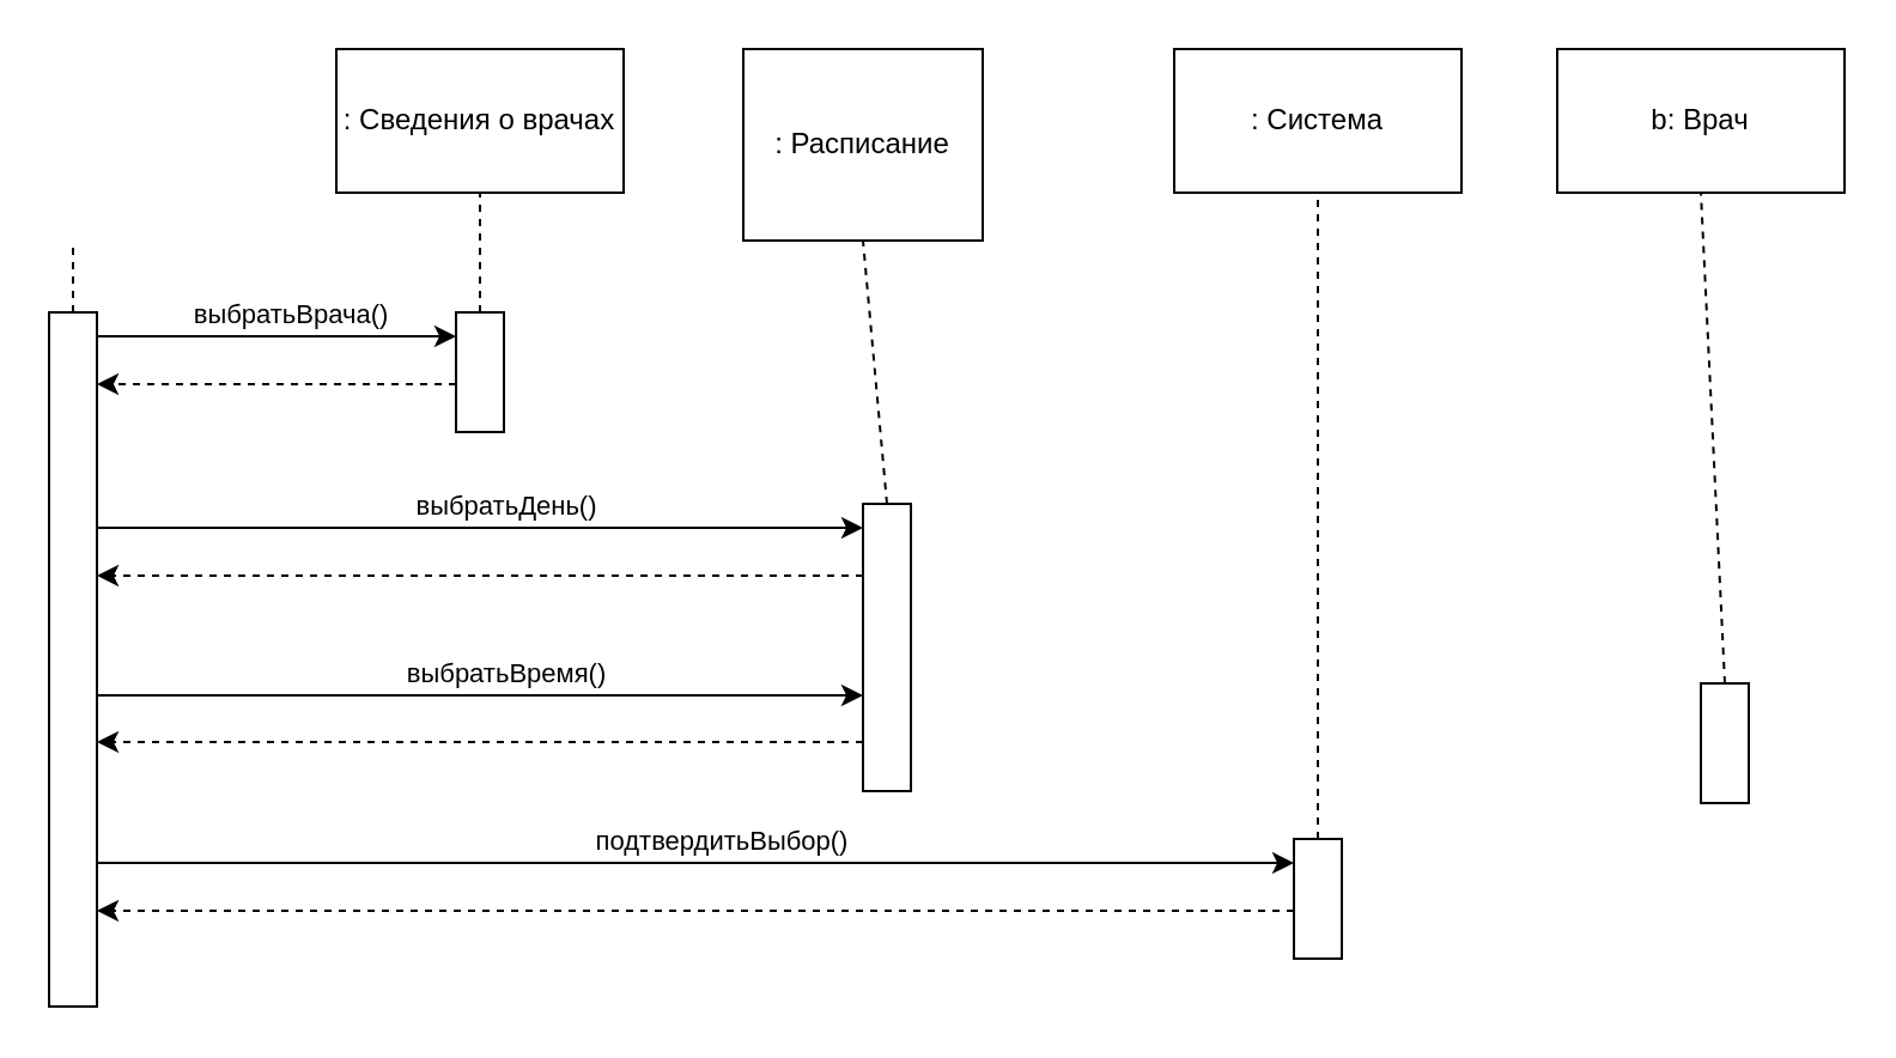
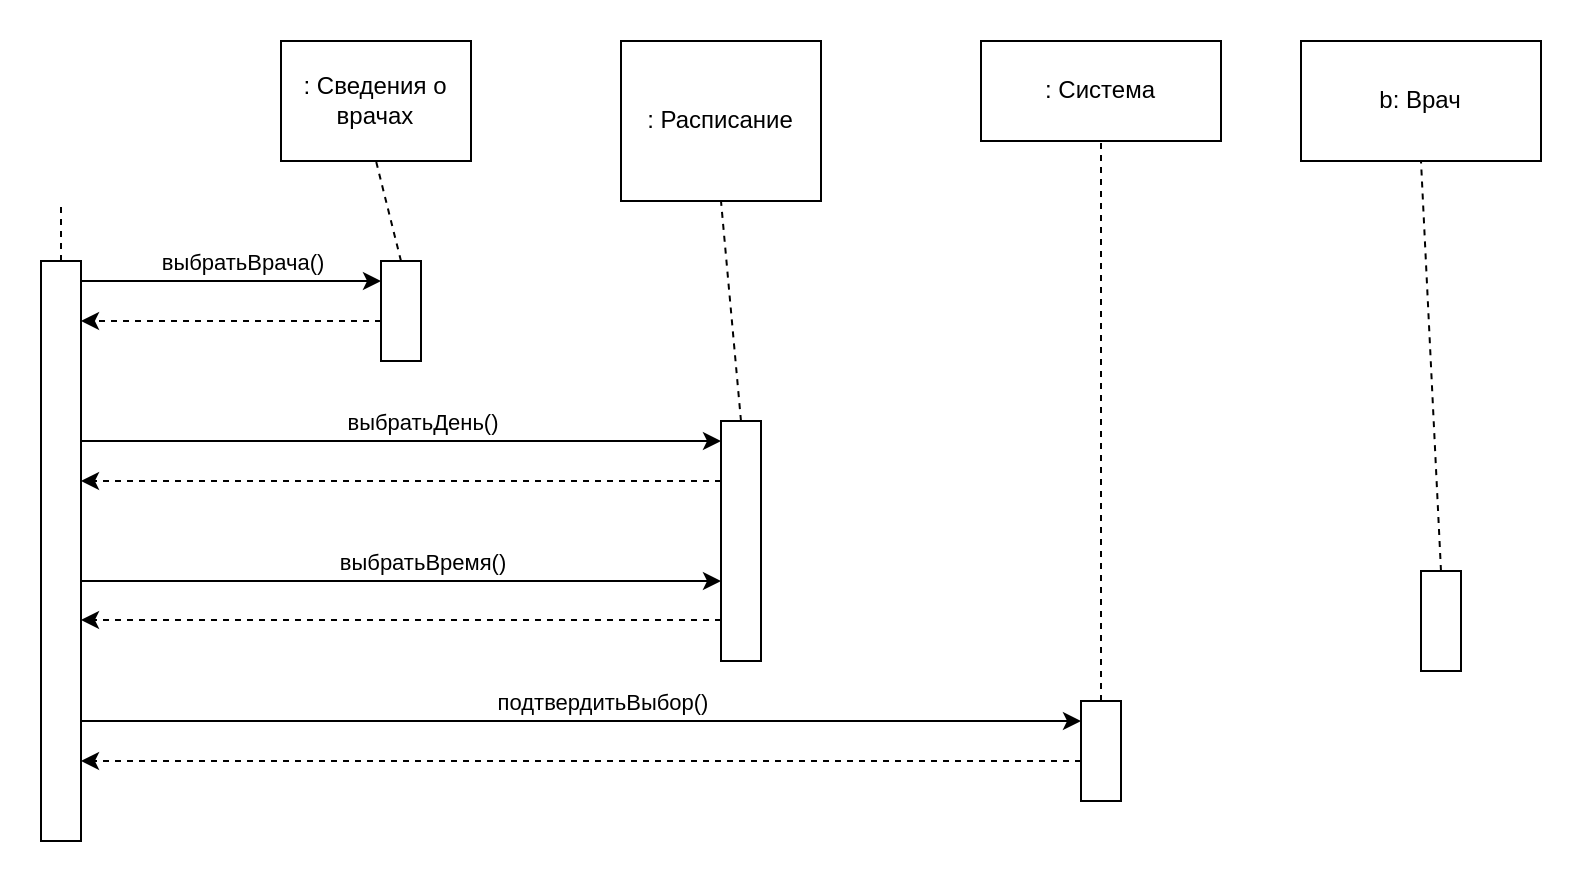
  <mxCell id="0" />
  <mxCell id="1" parent="0" />
- <mxCell id="2" value=": Система" style="rounded=0;whiteSpace=wrap;html=1;" vertex="1" parent="1"><mxGeometry x="490" y="20" width="120" height="60" as="geometry" /></mxCell>
+ <mxCell id="2" value=": Система" style="rounded=0;whiteSpace=wrap;html=1;" vertex="1" parent="1"><mxGeometry x="490" y="20" width="120" height="50" as="geometry" /></mxCell>
  <mxCell id="3" value=": Расписание" style="rounded=0;whiteSpace=wrap;html=1;" vertex="1" parent="1"><mxGeometry x="310" y="20" width="100" height="80" as="geometry" /></mxCell>
- <mxCell id="4" value=": Сведения о врачах" style="rounded=0;whiteSpace=wrap;html=1;" vertex="1" parent="1"><mxGeometry x="140" y="20" width="120" height="60" as="geometry" /></mxCell>
+ <mxCell id="4" value=": Сведения о врачах" style="rounded=0;whiteSpace=wrap;html=1;" vertex="1" parent="1"><mxGeometry x="140" y="20" width="95" height="60" as="geometry" /></mxCell>
  <mxCell id="5" value="" style="rounded=0;whiteSpace=wrap;html=1;" vertex="1" parent="1"><mxGeometry x="20" y="130" width="20" height="290" as="geometry" /></mxCell>
  <mxCell id="6" value="" style="endArrow=none;dashed=1;html=1;rounded=0;exitX=0.5;exitY=0;exitDx=0;exitDy=0;" edge="1" parent="1" source="5"><mxGeometry width="50" height="50" relative="1" as="geometry"><mxPoint x="420" y="300" as="sourcePoint" /><mxPoint x="30" y="100" as="targetPoint" /></mxGeometry></mxCell>
  <mxCell id="7" value="" style="rounded=0;whiteSpace=wrap;html=1;" vertex="1" parent="1"><mxGeometry x="540" y="350" width="20" height="50" as="geometry" /></mxCell>
  <mxCell id="8" value="" style="endArrow=classic;html=1;rounded=0;" edge="1" parent="1"><mxGeometry relative="1" as="geometry"><mxPoint x="40" y="140" as="sourcePoint" /><mxPoint x="190" y="140" as="targetPoint" /></mxGeometry></mxCell>
  <mxCell id="9" value="выбратьВрача()" style="edgeLabel;resizable=0;html=1;;align=center;verticalAlign=middle;" connectable="0" vertex="1" parent="8"><mxGeometry relative="1" as="geometry"><mxPoint x="5" y="-10" as="offset" /></mxGeometry></mxCell>
  <mxCell id="10" value="" style="endArrow=none;dashed=1;html=1;rounded=0;entryX=0.5;entryY=1;entryDx=0;entryDy=0;exitX=0.5;exitY=0;exitDx=0;exitDy=0;" edge="1" parent="1" source="7" target="2"><mxGeometry width="50" height="50" relative="1" as="geometry"><mxPoint x="590.5" y="150" as="sourcePoint" /><mxPoint x="590" y="100" as="targetPoint" /></mxGeometry></mxCell>
  <mxCell id="11" value="" style="rounded=0;whiteSpace=wrap;html=1;" vertex="1" parent="1"><mxGeometry x="360" y="210" width="20" height="120" as="geometry" /></mxCell>
  <mxCell id="12" value="" style="rounded=0;whiteSpace=wrap;html=1;" vertex="1" parent="1"><mxGeometry x="190" y="130" width="20" height="50" as="geometry" /></mxCell>
  <mxCell id="13" value="" style="endArrow=none;dashed=1;html=1;rounded=0;entryX=0.5;entryY=1;entryDx=0;entryDy=0;exitX=0.5;exitY=0;exitDx=0;exitDy=0;" edge="1" source="12" parent="1" target="4"><mxGeometry width="50" height="50" relative="1" as="geometry"><mxPoint x="240.5" y="250" as="sourcePoint" /><mxPoint x="200" y="180" as="targetPoint" /></mxGeometry></mxCell>
  <mxCell id="14" value="" style="endArrow=none;dashed=1;html=1;rounded=0;entryX=0.5;entryY=1;entryDx=0;entryDy=0;exitX=0.5;exitY=0;exitDx=0;exitDy=0;" edge="1" parent="1" source="11" target="3"><mxGeometry width="50" height="50" relative="1" as="geometry"><mxPoint x="560" y="240" as="sourcePoint" /><mxPoint x="560" y="90" as="targetPoint" /></mxGeometry></mxCell>
  <mxCell id="15" value="b: Врач" style="rounded=0;whiteSpace=wrap;html=1;" vertex="1" parent="1"><mxGeometry x="650" y="20" width="120" height="60" as="geometry" /></mxCell>
  <mxCell id="16" value="" style="rounded=0;whiteSpace=wrap;html=1;" vertex="1" parent="1"><mxGeometry x="710" y="285" width="20" height="50" as="geometry" /></mxCell>
  <mxCell id="17" value="" style="endArrow=none;dashed=1;html=1;rounded=0;entryX=0.5;entryY=1;entryDx=0;entryDy=0;exitX=0.5;exitY=0;exitDx=0;exitDy=0;" edge="1" source="16" parent="1" target="15"><mxGeometry width="50" height="50" relative="1" as="geometry"><mxPoint x="760.5" y="305" as="sourcePoint" /><mxPoint x="720" y="135" as="targetPoint" /></mxGeometry></mxCell>
  <mxCell id="18" value="" style="endArrow=classic;html=1;rounded=0;" edge="1" parent="1"><mxGeometry relative="1" as="geometry"><mxPoint x="40" y="220" as="sourcePoint" /><mxPoint x="360" y="220" as="targetPoint" /></mxGeometry></mxCell>
  <mxCell id="19" value="выбратьДень()" style="edgeLabel;resizable=0;html=1;;align=center;verticalAlign=middle;" connectable="0" vertex="1" parent="18"><mxGeometry relative="1" as="geometry"><mxPoint x="10" y="-10" as="offset" /></mxGeometry></mxCell>
  <mxCell id="20" value="" style="endArrow=classic;dashed=1;html=1;rounded=0;endFill=1;" edge="1" parent="1"><mxGeometry width="50" height="50" relative="1" as="geometry"><mxPoint x="360" y="240" as="sourcePoint" /><mxPoint x="40" y="240" as="targetPoint" /></mxGeometry></mxCell>
  <mxCell id="21" value="" style="endArrow=classic;dashed=1;html=1;rounded=0;endFill=1;" edge="1" parent="1"><mxGeometry width="50" height="50" relative="1" as="geometry"><mxPoint x="190" y="160" as="sourcePoint" /><mxPoint x="40" y="160" as="targetPoint" /></mxGeometry></mxCell>
  <mxCell id="22" value="" style="endArrow=classic;html=1;rounded=0;" edge="1" parent="1"><mxGeometry relative="1" as="geometry"><mxPoint x="40" y="290" as="sourcePoint" /><mxPoint x="360" y="290" as="targetPoint" /></mxGeometry></mxCell>
  <mxCell id="23" value="выбратьВремя()" style="edgeLabel;resizable=0;html=1;;align=center;verticalAlign=middle;" connectable="0" vertex="1" parent="22"><mxGeometry relative="1" as="geometry"><mxPoint x="10" y="-10" as="offset" /></mxGeometry></mxCell>
  <mxCell id="24" value="" style="endArrow=classic;dashed=1;html=1;rounded=0;endFill=1;" edge="1" parent="1"><mxGeometry width="50" height="50" relative="1" as="geometry"><mxPoint x="360" y="309.5" as="sourcePoint" /><mxPoint x="40" y="309.5" as="targetPoint" /></mxGeometry></mxCell>
  <mxCell id="25" value="" style="endArrow=classic;html=1;rounded=0;" edge="1" parent="1"><mxGeometry relative="1" as="geometry"><mxPoint x="40" y="360" as="sourcePoint" /><mxPoint x="540" y="360" as="targetPoint" /></mxGeometry></mxCell>
  <mxCell id="26" value="подтвердитьВыбор()" style="edgeLabel;resizable=0;html=1;;align=center;verticalAlign=middle;" connectable="0" vertex="1" parent="25"><mxGeometry relative="1" as="geometry"><mxPoint x="10" y="-10" as="offset" /></mxGeometry></mxCell>
  <mxCell id="27" value="" style="endArrow=classic;dashed=1;html=1;rounded=0;endFill=1;" edge="1" parent="1"><mxGeometry width="50" height="50" relative="1" as="geometry"><mxPoint x="540" y="380" as="sourcePoint" /><mxPoint x="40" y="380" as="targetPoint" /></mxGeometry></mxCell>
